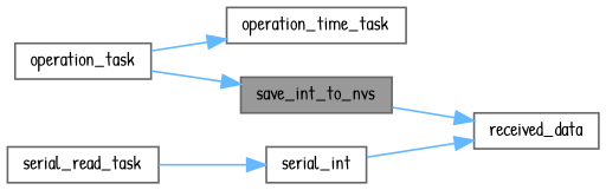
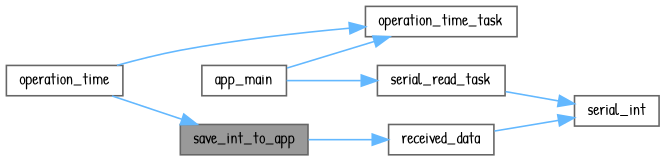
  digraph {
    fontname="Patrick Hand"
    rankdir=RL
    node [color=grey40 fillcolor=white fontname="Patrick Hand" fontsize=10 shape=box style=filled]
    edge [color=steelblue1 dir=back fontname="Patrick Hand" fontsize=10 labelfontname=Helvetica labelfontsize=10 style=solid]
-   n1 [color=gray40 fillcolor=grey60 fontcolor=black height=0.2 label=save_int_to_nvs width=0.4]
-   n2 [height=0.2 label=operation_task width=0.4]
+   n1 [color=gray40 fillcolor=grey60 fontcolor=black height=0.2 label=save_int_to_app width=0.4]
+   n2 [height=0.2 label=operation_time width=0.4]
    n3 [height=0.2 label=received_data width=0.4]
    n4 [height=0.2 label=serial_int width=0.4]
    n5 [height=0.2 label=operation_time_task width=0.4]
+   n6 [height=0.2 label=app_main width=0.4]
    n7 [height=0.2 label=serial_read_task width=0.4]
    n1 -> n2
    n3 -> n1
-   n3 -> n4
+   n4 -> n3
    n4 -> n7
    n5 -> n2
+   n5 -> n6
+   n7 -> n6
  }
